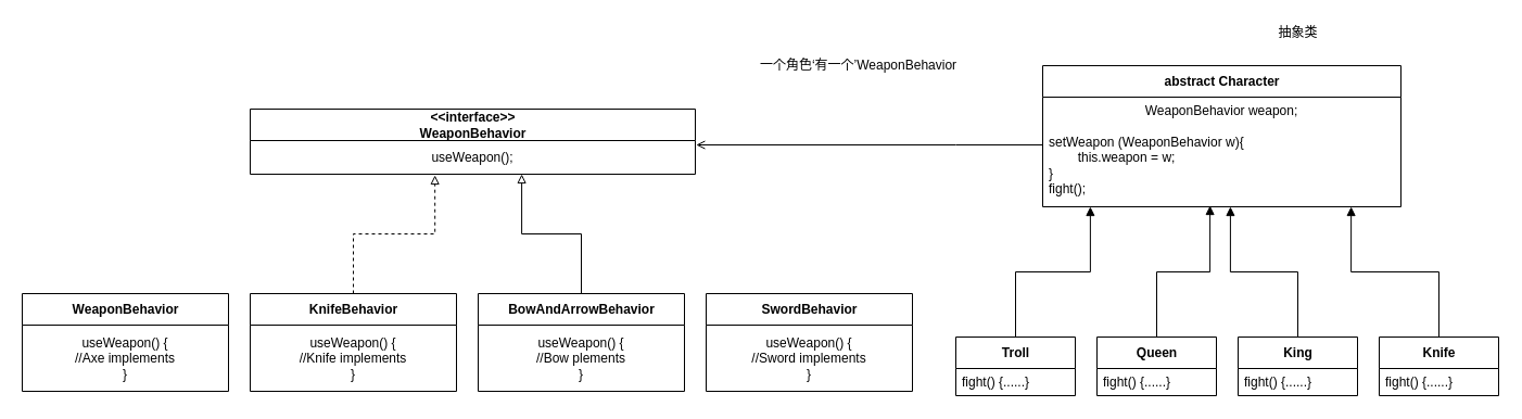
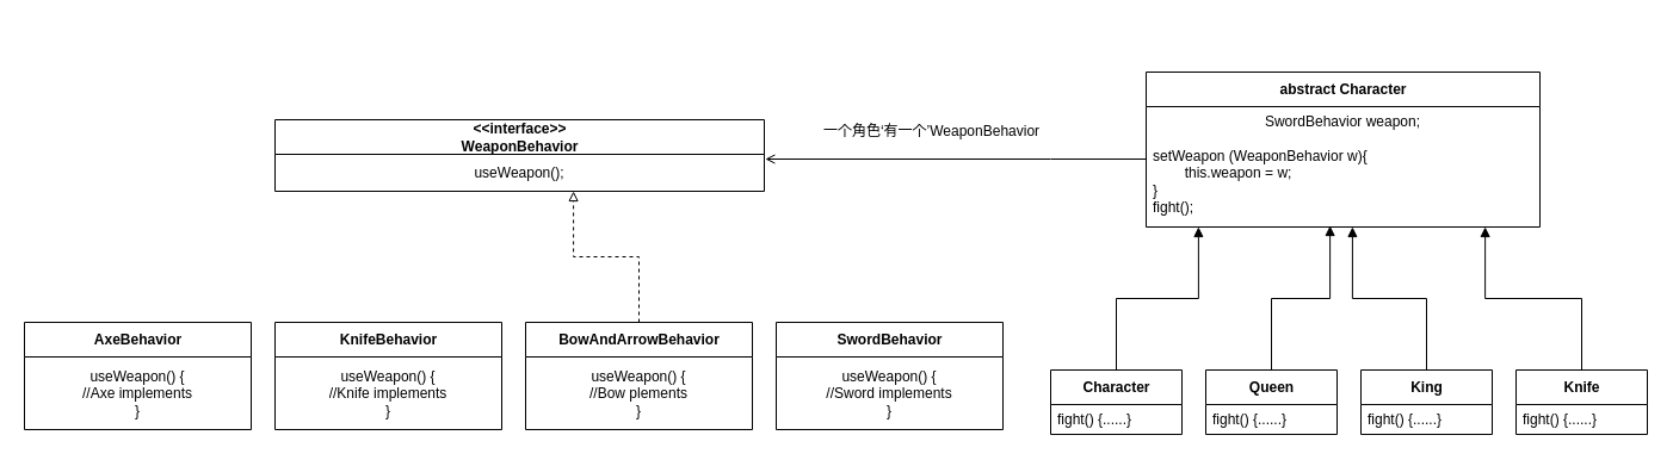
  <mxCell id="0" />
  <mxCell id="1" parent="0" />
- <mxCell id="2" style="edgeStyle=orthogonalEdgeStyle;rounded=0;orthogonalLoop=1;jettySize=auto;html=1;entryX=0.415;entryY=1.032;entryDx=0;entryDy=0;entryPerimeter=0;dashed=1;endArrow=block;endFill=0;" edge="1" parent="1" source="3" target="13"><mxGeometry relative="1" as="geometry" /></mxCell>
  <mxCell id="3" value="KnifeBehavior" style="swimlane;fontStyle=1;align=center;verticalAlign=middle;childLayout=stackLayout;horizontal=1;startSize=29;horizontalStack=0;resizeParent=1;resizeParentMax=0;resizeLast=0;collapsible=0;marginBottom=0;html=1;" vertex="1" parent="1"><mxGeometry x="230" y="270" width="190" height="90" as="geometry" /></mxCell>
  <mxCell id="4" value="useWeapon() {&lt;br&gt;//Knife implements&lt;br&gt;}" style="text;html=1;strokeColor=none;fillColor=none;align=center;verticalAlign=middle;spacingLeft=4;spacingRight=4;overflow=hidden;rotatable=0;points=[[0,0.5],[1,0.5]];portConstraint=eastwest;" vertex="1" parent="3"><mxGeometry y="29" width="190" height="61" as="geometry" /></mxCell>
- <mxCell id="5" style="edgeStyle=orthogonalEdgeStyle;rounded=0;orthogonalLoop=1;jettySize=auto;html=1;entryX=0.61;entryY=1;entryDx=0;entryDy=0;entryPerimeter=0;dashed=0;endArrow=block;endFill=0;" edge="1" parent="1" source="6" target="13"><mxGeometry relative="1" as="geometry" /></mxCell>
+ <mxCell id="5" style="edgeStyle=orthogonalEdgeStyle;rounded=0;orthogonalLoop=1;jettySize=auto;html=1;entryX=0.61;entryY=1;entryDx=0;entryDy=0;entryPerimeter=0;dashed=1;endArrow=block;endFill=0;" edge="1" parent="1" source="6" target="13"><mxGeometry relative="1" as="geometry" /></mxCell>
  <mxCell id="6" value="BowAndArrowBehavior" style="swimlane;fontStyle=1;align=center;verticalAlign=middle;childLayout=stackLayout;horizontal=1;startSize=29;horizontalStack=0;resizeParent=1;resizeParentMax=0;resizeLast=0;collapsible=0;marginBottom=0;html=1;" vertex="1" parent="1"><mxGeometry x="440" y="270" width="190" height="90" as="geometry" /></mxCell>
  <mxCell id="7" value="useWeapon() {&lt;br&gt;//Bow plements&lt;br&gt;}" style="text;html=1;strokeColor=none;fillColor=none;align=center;verticalAlign=middle;spacingLeft=4;spacingRight=4;overflow=hidden;rotatable=0;points=[[0,0.5],[1,0.5]];portConstraint=eastwest;" vertex="1" parent="6"><mxGeometry y="29" width="190" height="61" as="geometry" /></mxCell>
- <mxCell id="8" value="WeaponBehavior" style="swimlane;fontStyle=1;align=center;verticalAlign=middle;childLayout=stackLayout;horizontal=1;startSize=29;horizontalStack=0;resizeParent=1;resizeParentMax=0;resizeLast=0;collapsible=0;marginBottom=0;html=1;" vertex="1" parent="1"><mxGeometry x="20" y="270" width="190" height="90" as="geometry" /></mxCell>
+ <mxCell id="8" value="AxeBehavior" style="swimlane;fontStyle=1;align=center;verticalAlign=middle;childLayout=stackLayout;horizontal=1;startSize=29;horizontalStack=0;resizeParent=1;resizeParentMax=0;resizeLast=0;collapsible=0;marginBottom=0;html=1;" vertex="1" parent="1"><mxGeometry x="20" y="270" width="190" height="90" as="geometry" /></mxCell>
  <mxCell id="9" value="useWeapon() {&lt;br&gt;//Axe implements&lt;br&gt;}" style="text;html=1;strokeColor=none;fillColor=none;align=center;verticalAlign=middle;spacingLeft=4;spacingRight=4;overflow=hidden;rotatable=0;points=[[0,0.5],[1,0.5]];portConstraint=eastwest;" vertex="1" parent="8"><mxGeometry y="29" width="190" height="61" as="geometry" /></mxCell>
  <mxCell id="10" value="SwordBehavior" style="swimlane;fontStyle=1;align=center;verticalAlign=middle;childLayout=stackLayout;horizontal=1;startSize=29;horizontalStack=0;resizeParent=1;resizeParentMax=0;resizeLast=0;collapsible=0;marginBottom=0;html=1;" vertex="1" parent="1"><mxGeometry x="650" y="270" width="190" height="90" as="geometry" /></mxCell>
  <mxCell id="11" value="useWeapon() {&lt;br&gt;//Sword implements&lt;br&gt;}" style="text;html=1;strokeColor=none;fillColor=none;align=center;verticalAlign=middle;spacingLeft=4;spacingRight=4;overflow=hidden;rotatable=0;points=[[0,0.5],[1,0.5]];portConstraint=eastwest;" vertex="1" parent="10"><mxGeometry y="29" width="190" height="61" as="geometry" /></mxCell>
  <mxCell id="12" value="&amp;lt;&amp;lt;interface&amp;gt;&amp;gt;&lt;br&gt;WeaponBehavior" style="swimlane;fontStyle=1;align=center;verticalAlign=middle;childLayout=stackLayout;horizontal=1;startSize=29;horizontalStack=0;resizeParent=1;resizeParentMax=0;resizeLast=0;collapsible=0;marginBottom=0;html=1;" vertex="1" parent="1"><mxGeometry x="230" y="100" width="410" height="60" as="geometry" /></mxCell>
  <mxCell id="13" value="useWeapon();" style="text;html=1;strokeColor=none;fillColor=none;align=center;verticalAlign=middle;spacingLeft=4;spacingRight=4;overflow=hidden;rotatable=0;points=[[0,0.5],[1,0.5]];portConstraint=eastwest;" vertex="1" parent="12"><mxGeometry y="29" width="410" height="31" as="geometry" /></mxCell>
  <mxCell id="14" value="abstract Character" style="swimlane;fontStyle=1;align=center;verticalAlign=middle;childLayout=stackLayout;horizontal=1;startSize=29;horizontalStack=0;resizeParent=1;resizeParentMax=0;resizeLast=0;collapsible=0;marginBottom=0;html=1;" vertex="1" parent="1"><mxGeometry x="960" y="60" width="330" height="130" as="geometry" /></mxCell>
- <mxCell id="15" value="WeaponBehavior weapon;" style="text;html=1;strokeColor=none;fillColor=none;align=center;verticalAlign=middle;spacingLeft=4;spacingRight=4;overflow=hidden;rotatable=0;points=[[0,0.5],[1,0.5]];portConstraint=eastwest;" vertex="1" parent="14"><mxGeometry y="29" width="330" height="25" as="geometry" /></mxCell>
+ <mxCell id="15" value="SwordBehavior weapon;" style="text;html=1;strokeColor=none;fillColor=none;align=center;verticalAlign=middle;spacingLeft=4;spacingRight=4;overflow=hidden;rotatable=0;points=[[0,0.5],[1,0.5]];portConstraint=eastwest;" vertex="1" parent="14"><mxGeometry y="29" width="330" height="25" as="geometry" /></mxCell>
  <mxCell id="16" value="setWeapon (WeaponBehavior w){&lt;br&gt;&amp;nbsp; &amp;nbsp; &amp;nbsp; &amp;nbsp; this.weapon = w;&lt;br&gt;}&lt;br&gt;fight();" style="text;html=1;strokeColor=none;fillColor=none;align=left;verticalAlign=middle;spacingLeft=4;spacingRight=4;overflow=hidden;rotatable=0;points=[[0,0.5],[1,0.5]];portConstraint=eastwest;" vertex="1" parent="14"><mxGeometry y="54" width="330" height="76" as="geometry" /></mxCell>
  <mxCell id="17" style="edgeStyle=orthogonalEdgeStyle;rounded=0;orthogonalLoop=1;jettySize=auto;html=1;entryX=0.467;entryY=0.987;entryDx=0;entryDy=0;entryPerimeter=0;endArrow=block;endFill=1;" edge="1" parent="1" source="18" target="16"><mxGeometry relative="1" as="geometry" /></mxCell>
  <mxCell id="18" value="Queen" style="swimlane;fontStyle=1;align=center;verticalAlign=middle;childLayout=stackLayout;horizontal=1;startSize=29;horizontalStack=0;resizeParent=1;resizeParentMax=0;resizeLast=0;collapsible=0;marginBottom=0;html=1;" vertex="1" parent="1"><mxGeometry x="1010" y="310" width="110" height="54" as="geometry" /></mxCell>
  <mxCell id="19" value="fight() {......}" style="text;html=1;strokeColor=none;fillColor=none;align=left;verticalAlign=middle;spacingLeft=4;spacingRight=4;overflow=hidden;rotatable=0;points=[[0,0.5],[1,0.5]];portConstraint=eastwest;" vertex="1" parent="18"><mxGeometry y="29" width="110" height="25" as="geometry" /></mxCell>
  <mxCell id="20" style="edgeStyle=orthogonalEdgeStyle;rounded=0;orthogonalLoop=1;jettySize=auto;html=1;entryX=0.524;entryY=1;entryDx=0;entryDy=0;entryPerimeter=0;endArrow=block;endFill=1;" edge="1" parent="1" source="21" target="16"><mxGeometry relative="1" as="geometry" /></mxCell>
  <mxCell id="21" value="King" style="swimlane;fontStyle=1;align=center;verticalAlign=middle;childLayout=stackLayout;horizontal=1;startSize=29;horizontalStack=0;resizeParent=1;resizeParentMax=0;resizeLast=0;collapsible=0;marginBottom=0;html=1;" vertex="1" parent="1"><mxGeometry x="1140" y="310" width="110" height="54" as="geometry" /></mxCell>
  <mxCell id="22" value="fight() {......}" style="text;html=1;strokeColor=none;fillColor=none;align=left;verticalAlign=middle;spacingLeft=4;spacingRight=4;overflow=hidden;rotatable=0;points=[[0,0.5],[1,0.5]];portConstraint=eastwest;" vertex="1" parent="21"><mxGeometry y="29" width="110" height="25" as="geometry" /></mxCell>
  <mxCell id="23" style="edgeStyle=orthogonalEdgeStyle;rounded=0;orthogonalLoop=1;jettySize=auto;html=1;entryX=0.861;entryY=1;entryDx=0;entryDy=0;entryPerimeter=0;endArrow=block;endFill=1;" edge="1" parent="1" source="24" target="16"><mxGeometry relative="1" as="geometry" /></mxCell>
  <mxCell id="24" value="Knife" style="swimlane;fontStyle=1;align=center;verticalAlign=middle;childLayout=stackLayout;horizontal=1;startSize=29;horizontalStack=0;resizeParent=1;resizeParentMax=0;resizeLast=0;collapsible=0;marginBottom=0;html=1;" vertex="1" parent="1"><mxGeometry x="1270" y="310" width="110" height="54" as="geometry" /></mxCell>
  <mxCell id="25" value="fight() {......}" style="text;html=1;strokeColor=none;fillColor=none;align=left;verticalAlign=middle;spacingLeft=4;spacingRight=4;overflow=hidden;rotatable=0;points=[[0,0.5],[1,0.5]];portConstraint=eastwest;" vertex="1" parent="24"><mxGeometry y="29" width="110" height="25" as="geometry" /></mxCell>
  <mxCell id="26" style="edgeStyle=orthogonalEdgeStyle;rounded=0;orthogonalLoop=1;jettySize=auto;html=1;entryX=0.133;entryY=1;entryDx=0;entryDy=0;entryPerimeter=0;endArrow=block;endFill=1;" edge="1" parent="1" source="27" target="16"><mxGeometry relative="1" as="geometry" /></mxCell>
- <mxCell id="27" value="Troll" style="swimlane;fontStyle=1;align=center;verticalAlign=middle;childLayout=stackLayout;horizontal=1;startSize=29;horizontalStack=0;resizeParent=1;resizeParentMax=0;resizeLast=0;collapsible=0;marginBottom=0;html=1;" vertex="1" parent="1"><mxGeometry x="880" y="310" width="110" height="54" as="geometry" /></mxCell>
+ <mxCell id="27" value="Character" style="swimlane;fontStyle=1;align=center;verticalAlign=middle;childLayout=stackLayout;horizontal=1;startSize=29;horizontalStack=0;resizeParent=1;resizeParentMax=0;resizeLast=0;collapsible=0;marginBottom=0;html=1;" vertex="1" parent="1"><mxGeometry x="880" y="310" width="110" height="54" as="geometry" /></mxCell>
  <mxCell id="28" value="fight() {......}" style="text;html=1;strokeColor=none;fillColor=none;align=left;verticalAlign=middle;spacingLeft=4;spacingRight=4;overflow=hidden;rotatable=0;points=[[0,0.5],[1,0.5]];portConstraint=eastwest;" vertex="1" parent="27"><mxGeometry y="29" width="110" height="25" as="geometry" /></mxCell>
  <mxCell id="29" style="edgeStyle=orthogonalEdgeStyle;rounded=0;orthogonalLoop=1;jettySize=auto;html=1;entryX=1.002;entryY=0.129;entryDx=0;entryDy=0;entryPerimeter=0;endArrow=open;endFill=0;" edge="1" parent="1" source="16" target="13"><mxGeometry relative="1" as="geometry"><Array as="points"><mxPoint x="880" y="133" /><mxPoint x="880" y="133" /></Array></mxGeometry></mxCell>
- <mxCell id="30" value="一个角色‘有一个’WeaponBehavior" style="text;html=1;align=center;verticalAlign=middle;resizable=0;points=[];autosize=1;" vertex="1" parent="1"><mxGeometry x="690" y="50" width="200" height="20" as="geometry" /></mxCell>
- <mxCell id="31" value="抽象类" style="text;html=1;align=center;verticalAlign=middle;resizable=0;points=[];autosize=1;" vertex="1" parent="1"><mxGeometry x="1170" y="20" width="50" height="20" as="geometry" /></mxCell>
+ <mxCell id="30" value="一个角色‘有一个’WeaponBehavior" style="text;html=1;align=center;verticalAlign=middle;resizable=0;points=[];autosize=1;" vertex="1" parent="1"><mxGeometry x="680" y="100" width="200" height="20" as="geometry" /></mxCell>
